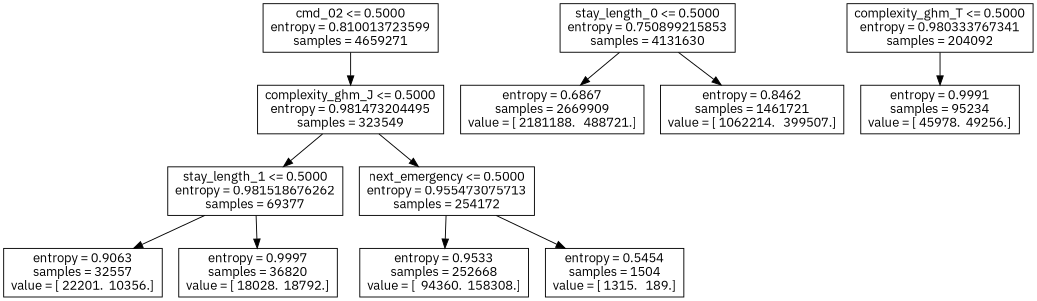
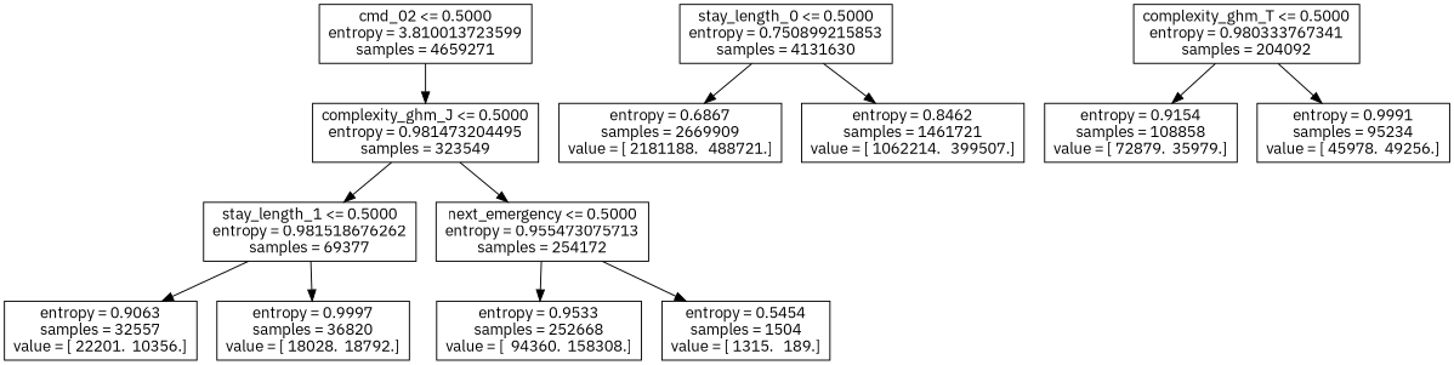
  digraph {
    fontname="IBM Plex Sans"
    node [fontname="IBM Plex Sans" shape=box]
    edge [fontname="IBM Plex Sans"]
-   n1 [label="cmd_02 <= 0.5000\nentropy = 0.810013723599\nsamples = 4659271"]
+   n1 [label="cmd_02 <= 0.5000\nentropy = 3.810013723599\nsamples = 4659271"]
    n2 [label="complexity_ghm_J <= 0.5000\nentropy = 0.981473204495\nsamples = 323549"]
    n3 [label="stay_length_1 <= 0.5000\nentropy = 0.981518676262\nsamples = 69377"]
    n4 [label="next_emergency <= 0.5000\nentropy = 0.955473075713\nsamples = 254172"]
    n5 [label="stay_length_0 <= 0.5000\nentropy = 0.750899215853\nsamples = 4131630"]
    n6 [label="entropy = 0.6867\nsamples = 2669909\nvalue = [ 2181188.   488721.]"]
    n7 [label="entropy = 0.8462\nsamples = 1461721\nvalue = [ 1062214.   399507.]"]
    n8 [label="complexity_ghm_T <= 0.5000\nentropy = 0.980333767341\nsamples = 204092"]
+   n9 [label="entropy = 0.9154\nsamples = 108858\nvalue = [ 72879.  35979.]"]
    n10 [label="entropy = 0.9991\nsamples = 95234\nvalue = [ 45978.  49256.]"]
    n11 [label="entropy = 0.9063\nsamples = 32557\nvalue = [ 22201.  10356.]"]
    n12 [label="entropy = 0.9997\nsamples = 36820\nvalue = [ 18028.  18792.]"]
    n13 [label="entropy = 0.9533\nsamples = 252668\nvalue = [  94360.  158308.]"]
    n14 [label="entropy = 0.5454\nsamples = 1504\nvalue = [ 1315.   189.]"]
    n1 -> n2
    n2 -> n3
    n2 -> n4
    n3 -> n11
    n3 -> n12
    n4 -> n13
    n4 -> n14
    n5 -> n6
    n5 -> n7
+   n8 -> n9
    n8 -> n10
  }
